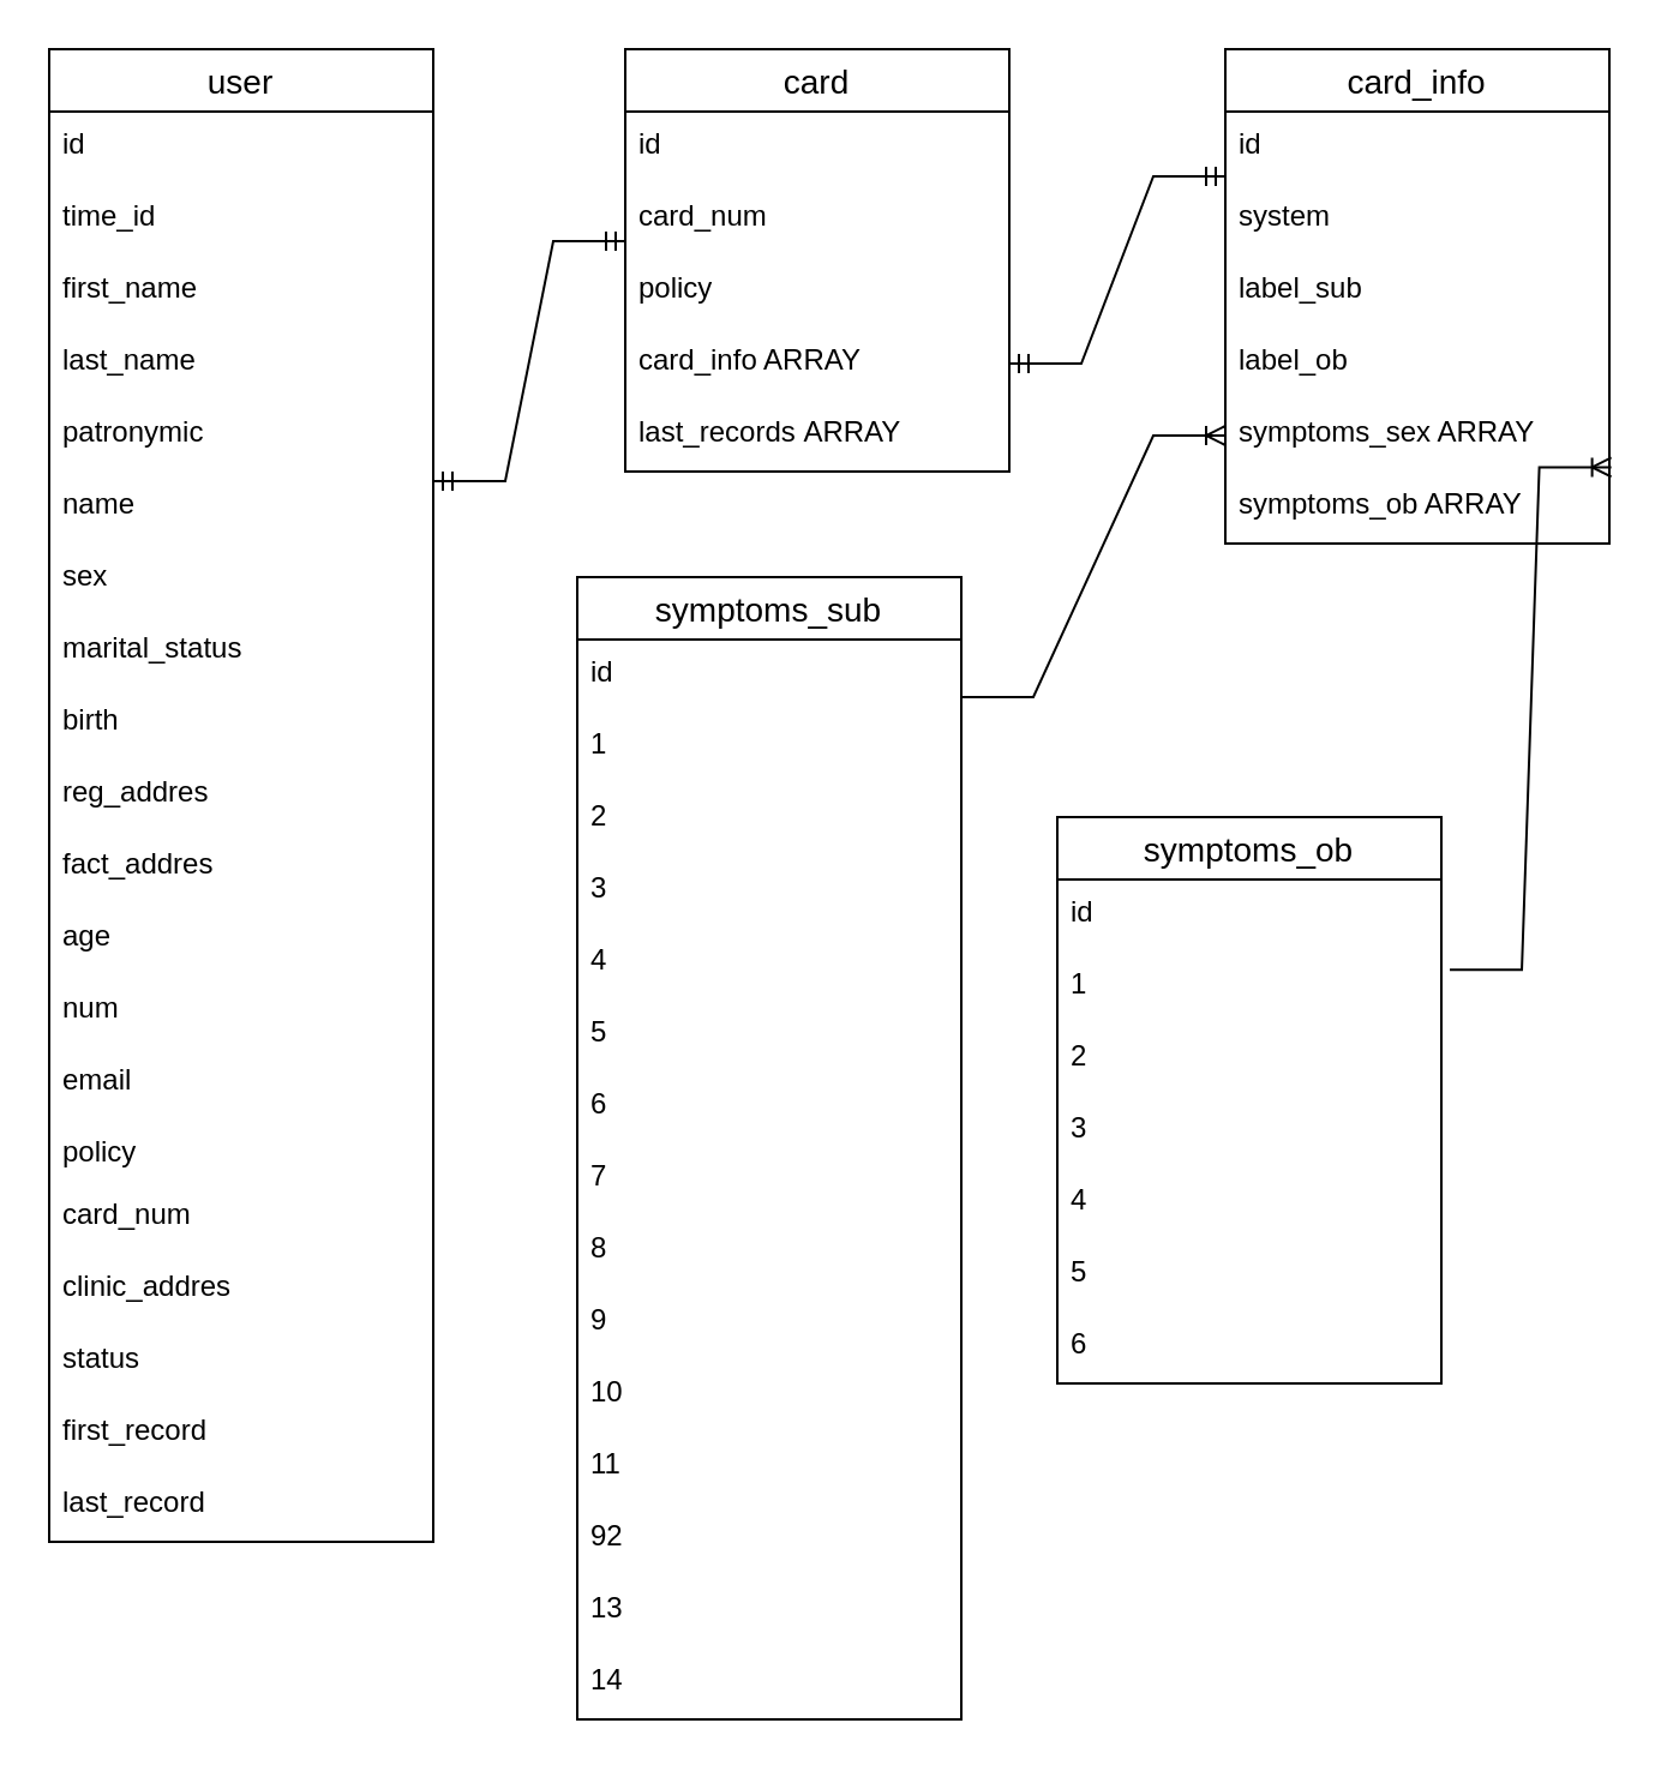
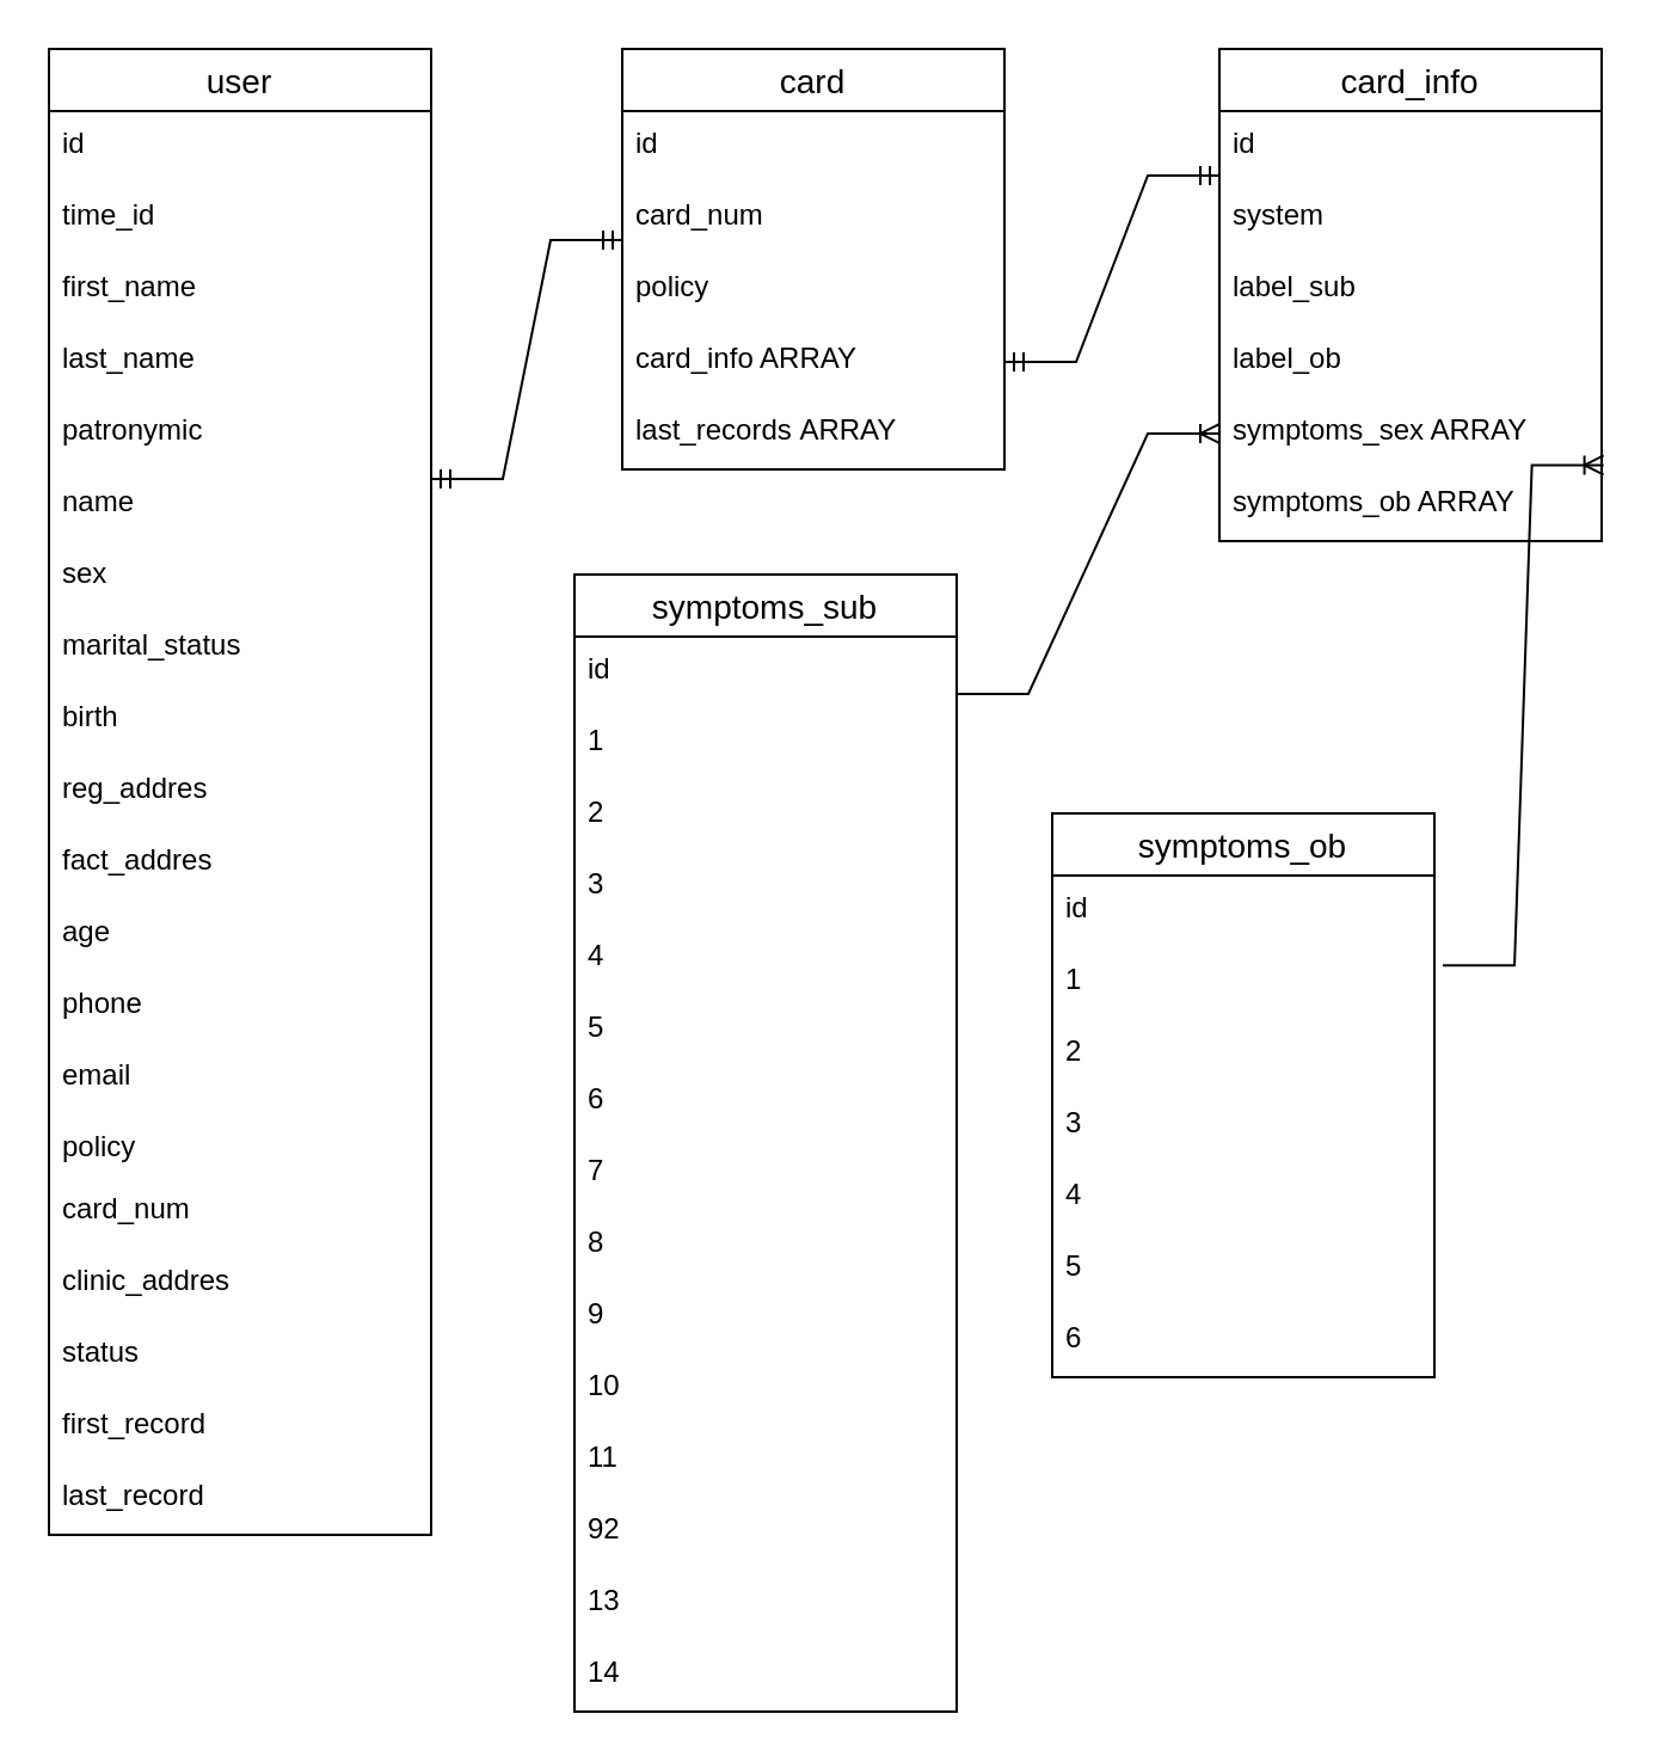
  <mxCell id="0" />
  <mxCell id="1" parent="0" />
  <mxCell id="2" value="user" style="swimlane;fontStyle=0;childLayout=stackLayout;horizontal=1;startSize=26;horizontalStack=0;resizeParent=1;resizeParentMax=0;resizeLast=0;collapsible=1;marginBottom=0;align=center;fontSize=14;" vertex="1" parent="1"><mxGeometry x="20" y="20" width="160" height="622" as="geometry" /></mxCell>
  <mxCell id="3" value="id" style="text;strokeColor=none;fillColor=none;spacingLeft=4;spacingRight=4;overflow=hidden;rotatable=0;points=[[0,0.5],[1,0.5]];portConstraint=eastwest;fontSize=12;" vertex="1" parent="2"><mxGeometry y="26" width="160" height="30" as="geometry" /></mxCell>
  <mxCell id="4" value="time_id" style="text;strokeColor=none;fillColor=none;spacingLeft=4;spacingRight=4;overflow=hidden;rotatable=0;points=[[0,0.5],[1,0.5]];portConstraint=eastwest;fontSize=12;" vertex="1" parent="2"><mxGeometry y="56" width="160" height="30" as="geometry" /></mxCell>
  <mxCell id="5" value="first_name" style="text;strokeColor=none;fillColor=none;spacingLeft=4;spacingRight=4;overflow=hidden;rotatable=0;points=[[0,0.5],[1,0.5]];portConstraint=eastwest;fontSize=12;" vertex="1" parent="2"><mxGeometry y="86" width="160" height="30" as="geometry" /></mxCell>
  <mxCell id="6" value="last_name" style="text;strokeColor=none;fillColor=none;spacingLeft=4;spacingRight=4;overflow=hidden;rotatable=0;points=[[0,0.5],[1,0.5]];portConstraint=eastwest;fontSize=12;" vertex="1" parent="2"><mxGeometry y="116" width="160" height="30" as="geometry" /></mxCell>
  <mxCell id="7" value="patronymic" style="text;strokeColor=none;fillColor=none;spacingLeft=4;spacingRight=4;overflow=hidden;rotatable=0;points=[[0,0.5],[1,0.5]];portConstraint=eastwest;fontSize=12;" vertex="1" parent="2"><mxGeometry y="146" width="160" height="30" as="geometry" /></mxCell>
  <mxCell id="8" value="name" style="text;strokeColor=none;fillColor=none;spacingLeft=4;spacingRight=4;overflow=hidden;rotatable=0;points=[[0,0.5],[1,0.5]];portConstraint=eastwest;fontSize=12;" vertex="1" parent="2"><mxGeometry y="176" width="160" height="30" as="geometry" /></mxCell>
  <mxCell id="9" value="sex" style="text;strokeColor=none;fillColor=none;spacingLeft=4;spacingRight=4;overflow=hidden;rotatable=0;points=[[0,0.5],[1,0.5]];portConstraint=eastwest;fontSize=12;" vertex="1" parent="2"><mxGeometry y="206" width="160" height="30" as="geometry" /></mxCell>
  <mxCell id="10" value="marital_status" style="text;strokeColor=none;fillColor=none;spacingLeft=4;spacingRight=4;overflow=hidden;rotatable=0;points=[[0,0.5],[1,0.5]];portConstraint=eastwest;fontSize=12;" vertex="1" parent="2"><mxGeometry y="236" width="160" height="30" as="geometry" /></mxCell>
  <mxCell id="11" value="birth" style="text;strokeColor=none;fillColor=none;spacingLeft=4;spacingRight=4;overflow=hidden;rotatable=0;points=[[0,0.5],[1,0.5]];portConstraint=eastwest;fontSize=12;" vertex="1" parent="2"><mxGeometry y="266" width="160" height="30" as="geometry" /></mxCell>
  <mxCell id="12" value="reg_addres" style="text;strokeColor=none;fillColor=none;spacingLeft=4;spacingRight=4;overflow=hidden;rotatable=0;points=[[0,0.5],[1,0.5]];portConstraint=eastwest;fontSize=12;" vertex="1" parent="2"><mxGeometry y="296" width="160" height="30" as="geometry" /></mxCell>
  <mxCell id="13" value="fact_addres" style="text;strokeColor=none;fillColor=none;spacingLeft=4;spacingRight=4;overflow=hidden;rotatable=0;points=[[0,0.5],[1,0.5]];portConstraint=eastwest;fontSize=12;" vertex="1" parent="2"><mxGeometry y="326" width="160" height="30" as="geometry" /></mxCell>
  <mxCell id="14" value="age" style="text;strokeColor=none;fillColor=none;spacingLeft=4;spacingRight=4;overflow=hidden;rotatable=0;points=[[0,0.5],[1,0.5]];portConstraint=eastwest;fontSize=12;" vertex="1" parent="2"><mxGeometry y="356" width="160" height="30" as="geometry" /></mxCell>
- <mxCell id="15" value="num" style="text;strokeColor=none;fillColor=none;spacingLeft=4;spacingRight=4;overflow=hidden;rotatable=0;points=[[0,0.5],[1,0.5]];portConstraint=eastwest;fontSize=12;" vertex="1" parent="2"><mxGeometry y="386" width="160" height="30" as="geometry" /></mxCell>
+ <mxCell id="15" value="phone" style="text;strokeColor=none;fillColor=none;spacingLeft=4;spacingRight=4;overflow=hidden;rotatable=0;points=[[0,0.5],[1,0.5]];portConstraint=eastwest;fontSize=12;" vertex="1" parent="2"><mxGeometry y="386" width="160" height="30" as="geometry" /></mxCell>
  <mxCell id="16" value="email" style="text;strokeColor=none;fillColor=none;spacingLeft=4;spacingRight=4;overflow=hidden;rotatable=0;points=[[0,0.5],[1,0.5]];portConstraint=eastwest;fontSize=12;" vertex="1" parent="2"><mxGeometry y="416" width="160" height="30" as="geometry" /></mxCell>
  <mxCell id="17" value="policy" style="text;strokeColor=none;fillColor=none;spacingLeft=4;spacingRight=4;overflow=hidden;rotatable=0;points=[[0,0.5],[1,0.5]];portConstraint=eastwest;fontSize=12;" vertex="1" parent="2"><mxGeometry y="446" width="160" height="26" as="geometry" /></mxCell>
  <mxCell id="18" value="card_num" style="text;strokeColor=none;fillColor=none;spacingLeft=4;spacingRight=4;overflow=hidden;rotatable=0;points=[[0,0.5],[1,0.5]];portConstraint=eastwest;fontSize=12;" vertex="1" parent="2"><mxGeometry y="472" width="160" height="30" as="geometry" /></mxCell>
  <mxCell id="19" value="clinic_addres" style="text;strokeColor=none;fillColor=none;spacingLeft=4;spacingRight=4;overflow=hidden;rotatable=0;points=[[0,0.5],[1,0.5]];portConstraint=eastwest;fontSize=12;" vertex="1" parent="2"><mxGeometry y="502" width="160" height="30" as="geometry" /></mxCell>
  <mxCell id="20" value="status" style="text;strokeColor=none;fillColor=none;spacingLeft=4;spacingRight=4;overflow=hidden;rotatable=0;points=[[0,0.5],[1,0.5]];portConstraint=eastwest;fontSize=12;" vertex="1" parent="2"><mxGeometry y="532" width="160" height="30" as="geometry" /></mxCell>
  <mxCell id="21" value="first_record" style="text;strokeColor=none;fillColor=none;spacingLeft=4;spacingRight=4;overflow=hidden;rotatable=0;points=[[0,0.5],[1,0.5]];portConstraint=eastwest;fontSize=12;" vertex="1" parent="2"><mxGeometry y="562" width="160" height="30" as="geometry" /></mxCell>
  <mxCell id="22" value="last_record" style="text;strokeColor=none;fillColor=none;spacingLeft=4;spacingRight=4;overflow=hidden;rotatable=0;points=[[0,0.5],[1,0.5]];portConstraint=eastwest;fontSize=12;" vertex="1" parent="2"><mxGeometry y="592" width="160" height="30" as="geometry" /></mxCell>
  <mxCell id="23" value="card" style="swimlane;fontStyle=0;childLayout=stackLayout;horizontal=1;startSize=26;horizontalStack=0;resizeParent=1;resizeParentMax=0;resizeLast=0;collapsible=1;marginBottom=0;align=center;fontSize=14;" vertex="1" parent="1"><mxGeometry x="260" y="20" width="160" height="176" as="geometry" /></mxCell>
  <mxCell id="24" value="id" style="text;strokeColor=none;fillColor=none;spacingLeft=4;spacingRight=4;overflow=hidden;rotatable=0;points=[[0,0.5],[1,0.5]];portConstraint=eastwest;fontSize=12;" vertex="1" parent="23"><mxGeometry y="26" width="160" height="30" as="geometry" /></mxCell>
  <mxCell id="25" value="card_num" style="text;strokeColor=none;fillColor=none;spacingLeft=4;spacingRight=4;overflow=hidden;rotatable=0;points=[[0,0.5],[1,0.5]];portConstraint=eastwest;fontSize=12;" vertex="1" parent="23"><mxGeometry y="56" width="160" height="30" as="geometry" /></mxCell>
  <mxCell id="26" value="policy" style="text;strokeColor=none;fillColor=none;spacingLeft=4;spacingRight=4;overflow=hidden;rotatable=0;points=[[0,0.5],[1,0.5]];portConstraint=eastwest;fontSize=12;" vertex="1" parent="23"><mxGeometry y="86" width="160" height="30" as="geometry" /></mxCell>
  <mxCell id="27" value="card_info ARRAY" style="text;strokeColor=none;fillColor=none;spacingLeft=4;spacingRight=4;overflow=hidden;rotatable=0;points=[[0,0.5],[1,0.5]];portConstraint=eastwest;fontSize=12;" vertex="1" parent="23"><mxGeometry y="116" width="160" height="30" as="geometry" /></mxCell>
  <mxCell id="28" value="last_records ARRAY" style="text;strokeColor=none;fillColor=none;spacingLeft=4;spacingRight=4;overflow=hidden;rotatable=0;points=[[0,0.5],[1,0.5]];portConstraint=eastwest;fontSize=12;" vertex="1" parent="23"><mxGeometry y="146" width="160" height="30" as="geometry" /></mxCell>
  <mxCell id="29" value="" style="edgeStyle=entityRelationEdgeStyle;fontSize=12;html=1;endArrow=ERmandOne;startArrow=ERmandOne;rounded=0;" edge="1" parent="1"><mxGeometry width="100" height="100" relative="1" as="geometry"><mxPoint x="180" y="200" as="sourcePoint" /><mxPoint x="260" y="100" as="targetPoint" /></mxGeometry></mxCell>
  <mxCell id="30" value="card_info" style="swimlane;fontStyle=0;childLayout=stackLayout;horizontal=1;startSize=26;horizontalStack=0;resizeParent=1;resizeParentMax=0;resizeLast=0;collapsible=1;marginBottom=0;align=center;fontSize=14;" vertex="1" parent="1"><mxGeometry x="510" y="20" width="160" height="206" as="geometry" /></mxCell>
  <mxCell id="31" value="id&#10;" style="text;strokeColor=none;fillColor=none;spacingLeft=4;spacingRight=4;overflow=hidden;rotatable=0;points=[[0,0.5],[1,0.5]];portConstraint=eastwest;fontSize=12;" vertex="1" parent="30"><mxGeometry y="26" width="160" height="30" as="geometry" /></mxCell>
  <mxCell id="32" value="system" style="text;strokeColor=none;fillColor=none;spacingLeft=4;spacingRight=4;overflow=hidden;rotatable=0;points=[[0,0.5],[1,0.5]];portConstraint=eastwest;fontSize=12;" vertex="1" parent="30"><mxGeometry y="56" width="160" height="30" as="geometry" /></mxCell>
  <mxCell id="33" value="label_sub" style="text;strokeColor=none;fillColor=none;spacingLeft=4;spacingRight=4;overflow=hidden;rotatable=0;points=[[0,0.5],[1,0.5]];portConstraint=eastwest;fontSize=12;" vertex="1" parent="30"><mxGeometry y="86" width="160" height="30" as="geometry" /></mxCell>
  <mxCell id="34" value="label_ob" style="text;strokeColor=none;fillColor=none;spacingLeft=4;spacingRight=4;overflow=hidden;rotatable=0;points=[[0,0.5],[1,0.5]];portConstraint=eastwest;fontSize=12;" vertex="1" parent="30"><mxGeometry y="116" width="160" height="30" as="geometry" /></mxCell>
  <mxCell id="35" value="symptoms_sex ARRAY" style="text;strokeColor=none;fillColor=none;spacingLeft=4;spacingRight=4;overflow=hidden;rotatable=0;points=[[0,0.5],[1,0.5]];portConstraint=eastwest;fontSize=12;" vertex="1" parent="30"><mxGeometry y="146" width="160" height="30" as="geometry" /></mxCell>
  <mxCell id="36" value="symptoms_ob ARRAY" style="text;strokeColor=none;fillColor=none;spacingLeft=4;spacingRight=4;overflow=hidden;rotatable=0;points=[[0,0.5],[1,0.5]];portConstraint=eastwest;fontSize=12;" vertex="1" parent="30"><mxGeometry y="176" width="160" height="30" as="geometry" /></mxCell>
  <mxCell id="37" value="" style="edgeStyle=entityRelationEdgeStyle;fontSize=12;html=1;endArrow=ERmandOne;startArrow=ERmandOne;rounded=0;exitX=1;exitY=0.5;exitDx=0;exitDy=0;" edge="1" parent="1" source="27"><mxGeometry width="100" height="100" relative="1" as="geometry"><mxPoint x="410" y="173" as="sourcePoint" /><mxPoint x="510" y="73" as="targetPoint" /></mxGeometry></mxCell>
  <mxCell id="38" value="symptoms_sub" style="swimlane;fontStyle=0;childLayout=stackLayout;horizontal=1;startSize=26;horizontalStack=0;resizeParent=1;resizeParentMax=0;resizeLast=0;collapsible=1;marginBottom=0;align=center;fontSize=14;" vertex="1" parent="1"><mxGeometry x="240" y="240" width="160" height="476" as="geometry" /></mxCell>
  <mxCell id="39" value="id" style="text;strokeColor=none;fillColor=none;spacingLeft=4;spacingRight=4;overflow=hidden;rotatable=0;points=[[0,0.5],[1,0.5]];portConstraint=eastwest;fontSize=12;" vertex="1" parent="38"><mxGeometry y="26" width="160" height="30" as="geometry" /></mxCell>
  <mxCell id="40" value="1" style="text;strokeColor=none;fillColor=none;spacingLeft=4;spacingRight=4;overflow=hidden;rotatable=0;points=[[0,0.5],[1,0.5]];portConstraint=eastwest;fontSize=12;" vertex="1" parent="38"><mxGeometry y="56" width="160" height="30" as="geometry" /></mxCell>
  <mxCell id="41" value="2" style="text;strokeColor=none;fillColor=none;spacingLeft=4;spacingRight=4;overflow=hidden;rotatable=0;points=[[0,0.5],[1,0.5]];portConstraint=eastwest;fontSize=12;" vertex="1" parent="38"><mxGeometry y="86" width="160" height="30" as="geometry" /></mxCell>
  <mxCell id="42" value="3       " style="text;strokeColor=none;fillColor=none;spacingLeft=4;spacingRight=4;overflow=hidden;rotatable=0;points=[[0,0.5],[1,0.5]];portConstraint=eastwest;fontSize=12;" vertex="1" parent="38"><mxGeometry y="116" width="160" height="30" as="geometry" /></mxCell>
  <mxCell id="43" value="4" style="text;strokeColor=none;fillColor=none;spacingLeft=4;spacingRight=4;overflow=hidden;rotatable=0;points=[[0,0.5],[1,0.5]];portConstraint=eastwest;fontSize=12;" vertex="1" parent="38"><mxGeometry y="146" width="160" height="30" as="geometry" /></mxCell>
  <mxCell id="44" value="5" style="text;strokeColor=none;fillColor=none;spacingLeft=4;spacingRight=4;overflow=hidden;rotatable=0;points=[[0,0.5],[1,0.5]];portConstraint=eastwest;fontSize=12;" vertex="1" parent="38"><mxGeometry y="176" width="160" height="30" as="geometry" /></mxCell>
  <mxCell id="45" value="6" style="text;strokeColor=none;fillColor=none;spacingLeft=4;spacingRight=4;overflow=hidden;rotatable=0;points=[[0,0.5],[1,0.5]];portConstraint=eastwest;fontSize=12;" vertex="1" parent="38"><mxGeometry y="206" width="160" height="30" as="geometry" /></mxCell>
  <mxCell id="46" value="7" style="text;strokeColor=none;fillColor=none;spacingLeft=4;spacingRight=4;overflow=hidden;rotatable=0;points=[[0,0.5],[1,0.5]];portConstraint=eastwest;fontSize=12;" vertex="1" parent="38"><mxGeometry y="236" width="160" height="30" as="geometry" /></mxCell>
  <mxCell id="47" value="8" style="text;strokeColor=none;fillColor=none;spacingLeft=4;spacingRight=4;overflow=hidden;rotatable=0;points=[[0,0.5],[1,0.5]];portConstraint=eastwest;fontSize=12;" vertex="1" parent="38"><mxGeometry y="266" width="160" height="30" as="geometry" /></mxCell>
  <mxCell id="48" value="9" style="text;strokeColor=none;fillColor=none;spacingLeft=4;spacingRight=4;overflow=hidden;rotatable=0;points=[[0,0.5],[1,0.5]];portConstraint=eastwest;fontSize=12;" vertex="1" parent="38"><mxGeometry y="296" width="160" height="30" as="geometry" /></mxCell>
  <mxCell id="49" value="10" style="text;strokeColor=none;fillColor=none;spacingLeft=4;spacingRight=4;overflow=hidden;rotatable=0;points=[[0,0.5],[1,0.5]];portConstraint=eastwest;fontSize=12;" vertex="1" parent="38"><mxGeometry y="326" width="160" height="30" as="geometry" /></mxCell>
  <mxCell id="50" value="11" style="text;strokeColor=none;fillColor=none;spacingLeft=4;spacingRight=4;overflow=hidden;rotatable=0;points=[[0,0.5],[1,0.5]];portConstraint=eastwest;fontSize=12;" vertex="1" parent="38"><mxGeometry y="356" width="160" height="30" as="geometry" /></mxCell>
  <mxCell id="51" value="92" style="text;strokeColor=none;fillColor=none;spacingLeft=4;spacingRight=4;overflow=hidden;rotatable=0;points=[[0,0.5],[1,0.5]];portConstraint=eastwest;fontSize=12;" vertex="1" parent="38"><mxGeometry y="386" width="160" height="30" as="geometry" /></mxCell>
  <mxCell id="52" value="13" style="text;strokeColor=none;fillColor=none;spacingLeft=4;spacingRight=4;overflow=hidden;rotatable=0;points=[[0,0.5],[1,0.5]];portConstraint=eastwest;fontSize=12;" vertex="1" parent="38"><mxGeometry y="416" width="160" height="30" as="geometry" /></mxCell>
  <mxCell id="53" value="14" style="text;strokeColor=none;fillColor=none;spacingLeft=4;spacingRight=4;overflow=hidden;rotatable=0;points=[[0,0.5],[1,0.5]];portConstraint=eastwest;fontSize=12;" vertex="1" parent="38"><mxGeometry y="446" width="160" height="30" as="geometry" /></mxCell>
  <mxCell id="54" value="symptoms_ob" style="swimlane;fontStyle=0;childLayout=stackLayout;horizontal=1;startSize=26;horizontalStack=0;resizeParent=1;resizeParentMax=0;resizeLast=0;collapsible=1;marginBottom=0;align=center;fontSize=14;" vertex="1" parent="1"><mxGeometry x="440" y="340" width="160" height="236" as="geometry" /></mxCell>
  <mxCell id="55" value="id&#10;" style="text;strokeColor=none;fillColor=none;spacingLeft=4;spacingRight=4;overflow=hidden;rotatable=0;points=[[0,0.5],[1,0.5]];portConstraint=eastwest;fontSize=12;" vertex="1" parent="54"><mxGeometry y="26" width="160" height="30" as="geometry" /></mxCell>
  <mxCell id="56" value="1" style="text;strokeColor=none;fillColor=none;spacingLeft=4;spacingRight=4;overflow=hidden;rotatable=0;points=[[0,0.5],[1,0.5]];portConstraint=eastwest;fontSize=12;" vertex="1" parent="54"><mxGeometry y="56" width="160" height="30" as="geometry" /></mxCell>
  <mxCell id="57" value="2" style="text;strokeColor=none;fillColor=none;spacingLeft=4;spacingRight=4;overflow=hidden;rotatable=0;points=[[0,0.5],[1,0.5]];portConstraint=eastwest;fontSize=12;" vertex="1" parent="54"><mxGeometry y="86" width="160" height="30" as="geometry" /></mxCell>
  <mxCell id="58" value="3" style="text;strokeColor=none;fillColor=none;spacingLeft=4;spacingRight=4;overflow=hidden;rotatable=0;points=[[0,0.5],[1,0.5]];portConstraint=eastwest;fontSize=12;" vertex="1" parent="54"><mxGeometry y="116" width="160" height="30" as="geometry" /></mxCell>
  <mxCell id="59" value="4" style="text;strokeColor=none;fillColor=none;spacingLeft=4;spacingRight=4;overflow=hidden;rotatable=0;points=[[0,0.5],[1,0.5]];portConstraint=eastwest;fontSize=12;" vertex="1" parent="54"><mxGeometry y="146" width="160" height="30" as="geometry" /></mxCell>
  <mxCell id="60" value="5" style="text;strokeColor=none;fillColor=none;spacingLeft=4;spacingRight=4;overflow=hidden;rotatable=0;points=[[0,0.5],[1,0.5]];portConstraint=eastwest;fontSize=12;" vertex="1" parent="54"><mxGeometry y="176" width="160" height="30" as="geometry" /></mxCell>
  <mxCell id="61" value="6" style="text;strokeColor=none;fillColor=none;spacingLeft=4;spacingRight=4;overflow=hidden;rotatable=0;points=[[0,0.5],[1,0.5]];portConstraint=eastwest;fontSize=12;" vertex="1" parent="54"><mxGeometry y="206" width="160" height="30" as="geometry" /></mxCell>
  <mxCell id="62" value="" style="edgeStyle=entityRelationEdgeStyle;fontSize=12;html=1;endArrow=ERoneToMany;rounded=0;entryX=0;entryY=0.5;entryDx=0;entryDy=0;" edge="1" parent="1" target="35"><mxGeometry width="100" height="100" relative="1" as="geometry"><mxPoint x="400" y="290" as="sourcePoint" /><mxPoint x="500" y="190" as="targetPoint" /></mxGeometry></mxCell>
  <mxCell id="63" value="" style="edgeStyle=entityRelationEdgeStyle;fontSize=12;html=1;endArrow=ERoneToMany;rounded=0;exitX=1.022;exitY=0.256;exitDx=0;exitDy=0;exitPerimeter=0;entryX=1.005;entryY=-0.06;entryDx=0;entryDy=0;entryPerimeter=0;" edge="1" parent="1" source="56" target="36"><mxGeometry width="100" height="100" relative="1" as="geometry"><mxPoint x="620" y="320" as="sourcePoint" /><mxPoint x="720" y="220" as="targetPoint" /></mxGeometry></mxCell>
